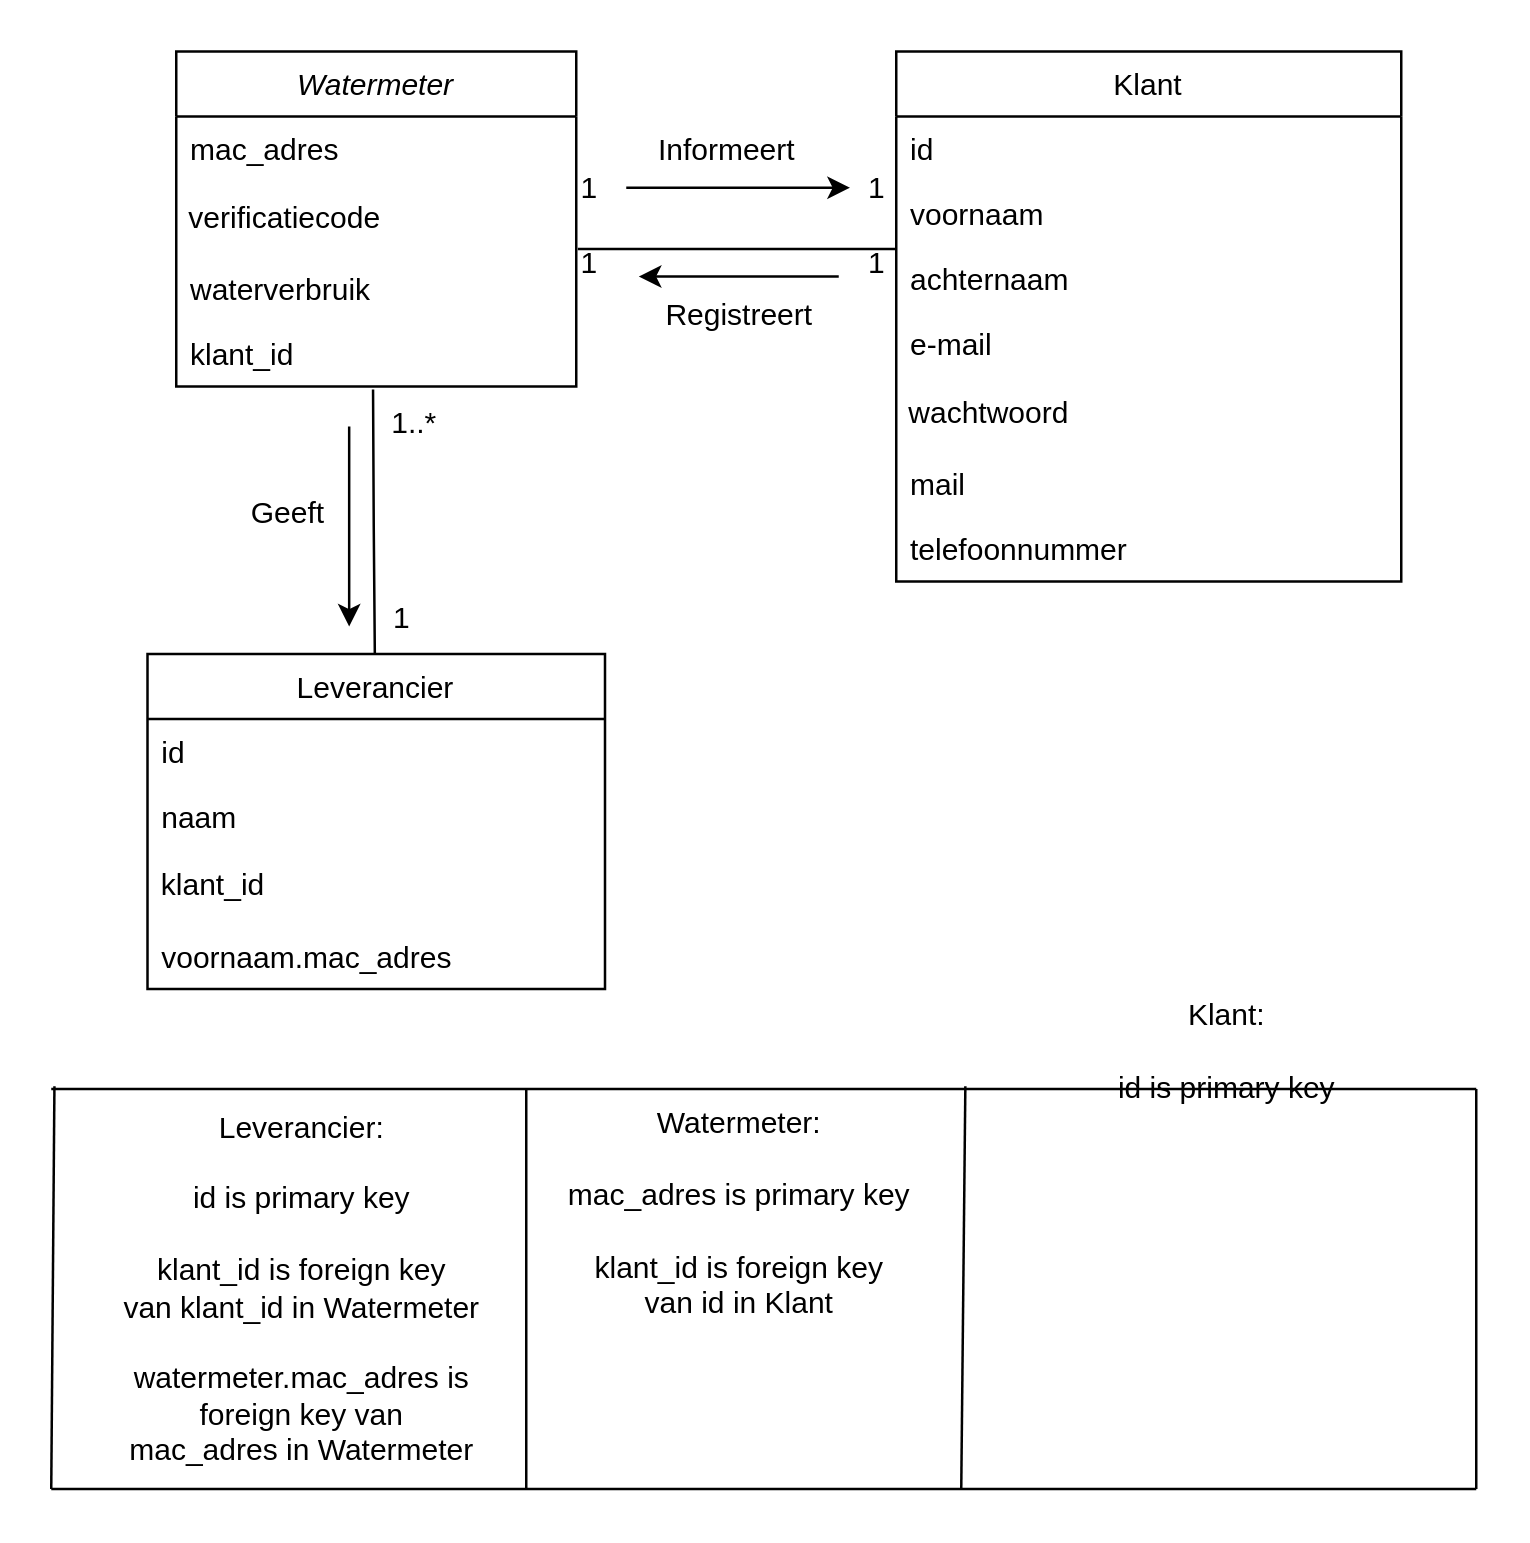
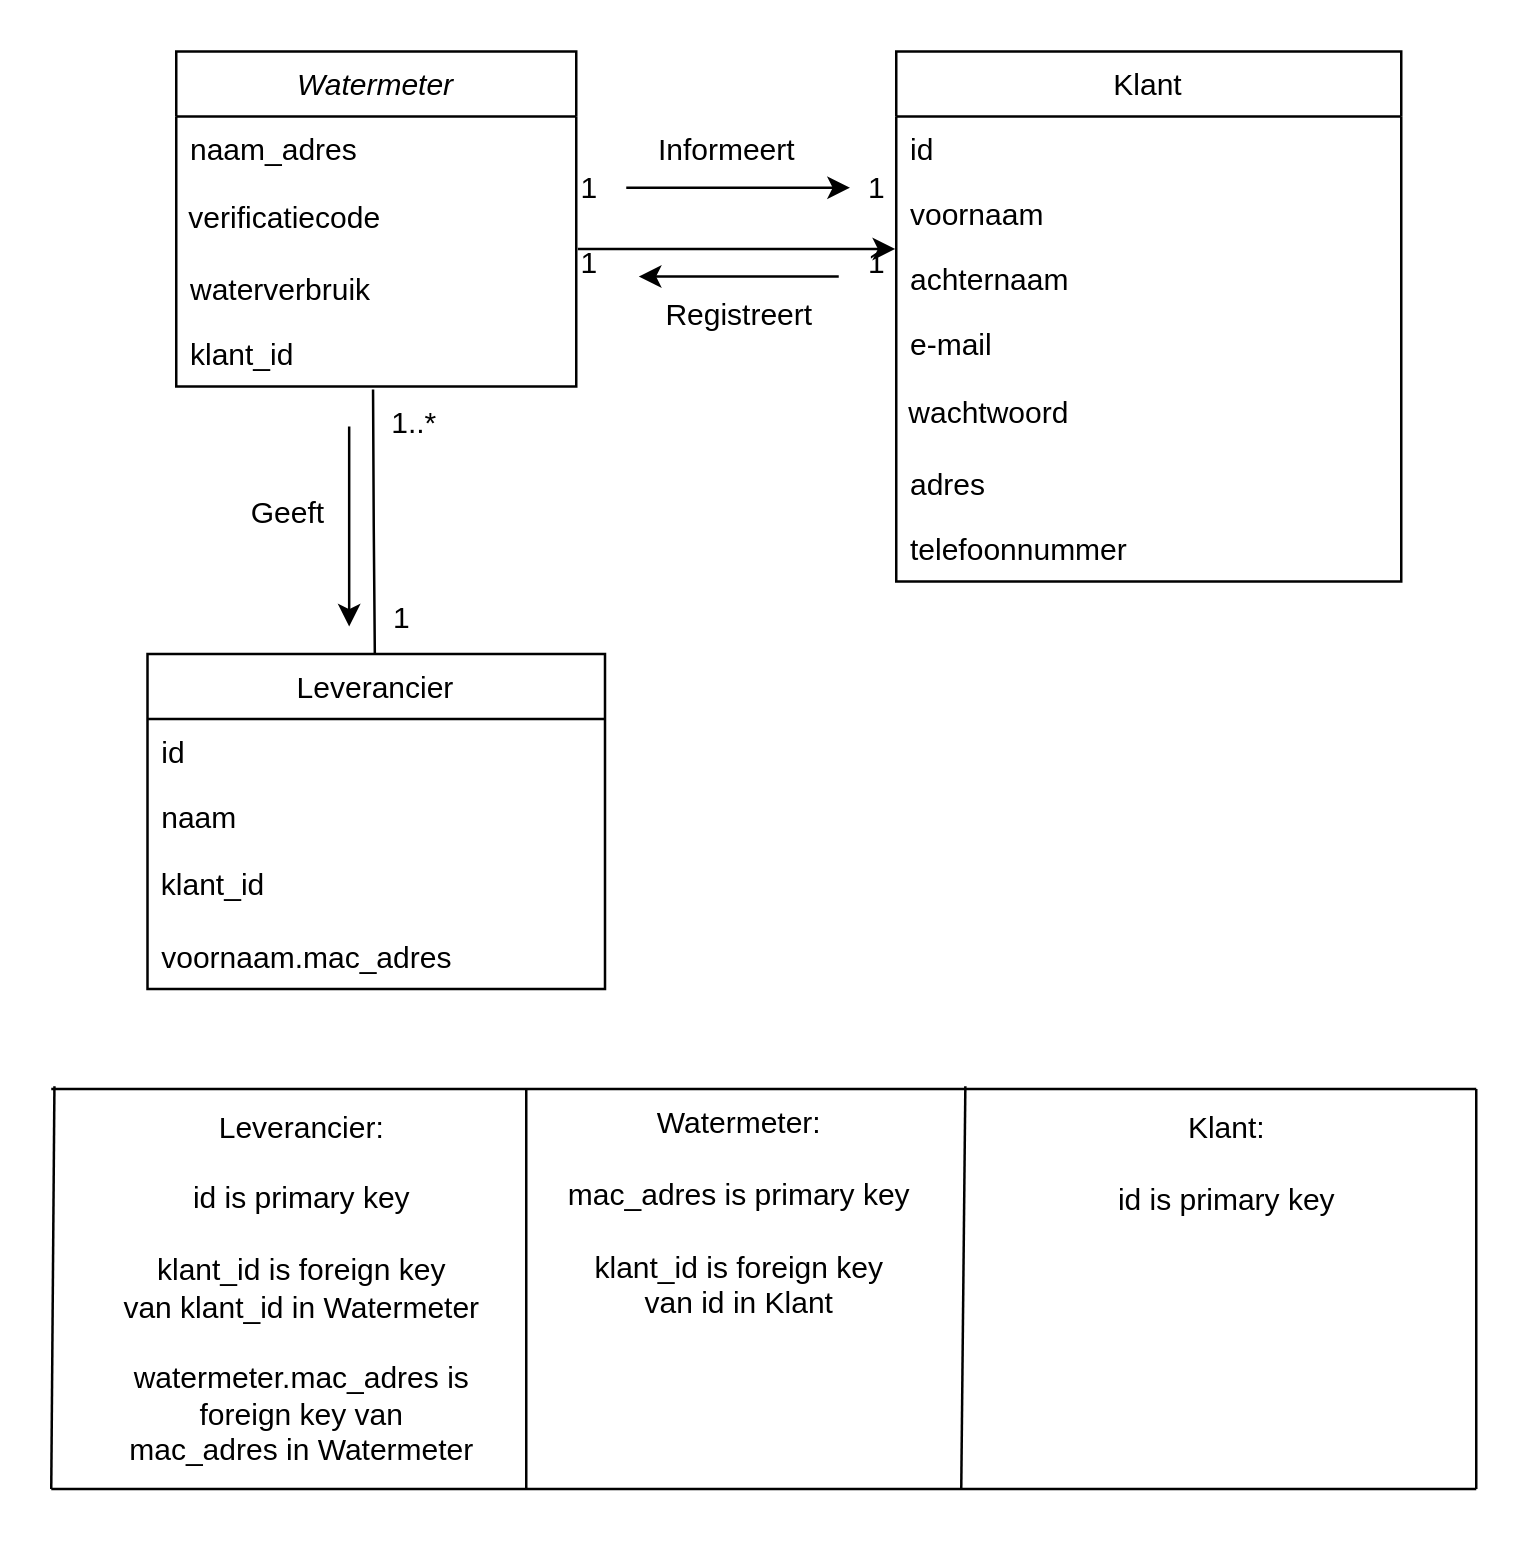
  <mxCell id="0" />
  <mxCell id="1" parent="0" />
  <mxCell id="2" value="Watermeter" style="swimlane;fontStyle=2;align=center;verticalAlign=top;childLayout=stackLayout;horizontal=1;startSize=26;horizontalStack=0;resizeParent=1;resizeLast=0;collapsible=1;marginBottom=0;rounded=0;shadow=0;strokeWidth=1;" parent="1" vertex="1"><mxGeometry x="70" y="20" width="160" height="134" as="geometry"><mxRectangle x="220" y="120" width="160" height="26" as="alternateBounds" /></mxGeometry></mxCell>
- <mxCell id="3" value="mac_adres" style="text;align=left;verticalAlign=top;spacingLeft=4;spacingRight=4;overflow=hidden;rotatable=0;points=[[0,0.5],[1,0.5]];portConstraint=eastwest;" parent="2" vertex="1"><mxGeometry y="26" width="160" height="26" as="geometry" /></mxCell>
+ <mxCell id="3" value="naam_adres" style="text;align=left;verticalAlign=top;spacingLeft=4;spacingRight=4;overflow=hidden;rotatable=0;points=[[0,0.5],[1,0.5]];portConstraint=eastwest;" parent="2" vertex="1"><mxGeometry y="26" width="160" height="26" as="geometry" /></mxCell>
  <mxCell id="4" value="&lt;div align=&quot;left&quot;&gt;&amp;nbsp;verificatiecode&lt;/div&gt;" style="text;html=1;align=left;verticalAlign=middle;resizable=0;points=[];autosize=1;strokeColor=none;fillColor=none;" parent="2" vertex="1"><mxGeometry y="52" width="160" height="30" as="geometry" /></mxCell>
  <mxCell id="5" value="waterverbruik" style="text;align=left;verticalAlign=top;spacingLeft=4;spacingRight=4;overflow=hidden;rotatable=0;points=[[0,0.5],[1,0.5]];portConstraint=eastwest;rounded=0;shadow=0;html=0;" parent="2" vertex="1"><mxGeometry y="82" width="160" height="26" as="geometry" /></mxCell>
  <mxCell id="6" value="klant_id" style="text;align=left;verticalAlign=top;spacingLeft=4;spacingRight=4;overflow=hidden;rotatable=0;points=[[0,0.5],[1,0.5]];portConstraint=eastwest;rounded=0;shadow=0;html=0;" parent="2" vertex="1"><mxGeometry y="108" width="160" height="26" as="geometry" /></mxCell>
  <mxCell id="7" value="Leverancier" style="swimlane;fontStyle=0;align=center;verticalAlign=top;childLayout=stackLayout;horizontal=1;startSize=26;horizontalStack=0;resizeParent=1;resizeLast=0;collapsible=1;marginBottom=0;rounded=0;shadow=0;strokeWidth=1;" parent="1" vertex="1"><mxGeometry x="58.5" y="261" width="183" height="134" as="geometry"><mxRectangle x="208.5" y="361" width="160" height="26" as="alternateBounds" /></mxGeometry></mxCell>
  <mxCell id="8" value="id" style="text;align=left;verticalAlign=top;spacingLeft=4;spacingRight=4;overflow=hidden;rotatable=0;points=[[0,0.5],[1,0.5]];portConstraint=eastwest;" parent="7" vertex="1"><mxGeometry y="26" width="183" height="26" as="geometry" /></mxCell>
  <mxCell id="9" value="naam" style="text;align=left;verticalAlign=top;spacingLeft=4;spacingRight=4;overflow=hidden;rotatable=0;points=[[0,0.5],[1,0.5]];portConstraint=eastwest;rounded=0;shadow=0;html=0;" parent="7" vertex="1"><mxGeometry y="52" width="183" height="26" as="geometry" /></mxCell>
  <mxCell id="10" value="&lt;div align=&quot;left&quot;&gt;&amp;nbsp;klant_id&lt;/div&gt;" style="text;html=1;align=left;verticalAlign=middle;resizable=0;points=[];autosize=1;strokeColor=none;fillColor=none;" parent="7" vertex="1"><mxGeometry y="78" width="183" height="30" as="geometry" /></mxCell>
  <mxCell id="11" value="voornaam.mac_adres" style="text;align=left;verticalAlign=top;spacingLeft=4;spacingRight=4;overflow=hidden;rotatable=0;points=[[0,0.5],[1,0.5]];portConstraint=eastwest;" vertex="1" parent="7"><mxGeometry y="108" width="183" height="26" as="geometry" /></mxCell>
  <mxCell id="12" value="Klant" style="swimlane;fontStyle=0;align=center;verticalAlign=top;childLayout=stackLayout;horizontal=1;startSize=26;horizontalStack=0;resizeParent=1;resizeLast=0;collapsible=1;marginBottom=0;rounded=0;shadow=0;strokeWidth=1;" parent="1" vertex="1"><mxGeometry x="358" y="20" width="202" height="212" as="geometry"><mxRectangle x="508" y="120" width="160" height="26" as="alternateBounds" /></mxGeometry></mxCell>
  <mxCell id="13" value="id" style="text;align=left;verticalAlign=top;spacingLeft=4;spacingRight=4;overflow=hidden;rotatable=0;points=[[0,0.5],[1,0.5]];portConstraint=eastwest;rounded=0;shadow=0;html=0;" parent="12" vertex="1"><mxGeometry y="26" width="202" height="26" as="geometry" /></mxCell>
  <mxCell id="14" value="voornaam" style="text;align=left;verticalAlign=top;spacingLeft=4;spacingRight=4;overflow=hidden;rotatable=0;points=[[0,0.5],[1,0.5]];portConstraint=eastwest;" parent="12" vertex="1"><mxGeometry y="52" width="202" height="26" as="geometry" /></mxCell>
  <mxCell id="15" value="achternaam" style="text;align=left;verticalAlign=top;spacingLeft=4;spacingRight=4;overflow=hidden;rotatable=0;points=[[0,0.5],[1,0.5]];portConstraint=eastwest;rounded=0;shadow=0;html=0;" parent="12" vertex="1"><mxGeometry y="78" width="202" height="26" as="geometry" /></mxCell>
  <mxCell id="16" value="e-mail" style="text;align=left;verticalAlign=top;spacingLeft=4;spacingRight=4;overflow=hidden;rotatable=0;points=[[0,0.5],[1,0.5]];portConstraint=eastwest;rounded=0;shadow=0;html=0;" parent="12" vertex="1"><mxGeometry y="104" width="202" height="26" as="geometry" /></mxCell>
  <mxCell id="17" value="&lt;div align=&quot;left&quot;&gt;&amp;nbsp;wachtwoord&lt;/div&gt;" style="text;html=1;strokeColor=none;fillColor=none;align=left;verticalAlign=middle;whiteSpace=wrap;rounded=0;" parent="12" vertex="1"><mxGeometry y="130" width="202" height="30" as="geometry" /></mxCell>
- <mxCell id="18" value="mail" style="text;align=left;verticalAlign=top;spacingLeft=4;spacingRight=4;overflow=hidden;rotatable=0;points=[[0,0.5],[1,0.5]];portConstraint=eastwest;rounded=0;shadow=0;html=0;" parent="12" vertex="1"><mxGeometry y="160" width="202" height="26" as="geometry" /></mxCell>
+ <mxCell id="18" value="adres" style="text;align=left;verticalAlign=top;spacingLeft=4;spacingRight=4;overflow=hidden;rotatable=0;points=[[0,0.5],[1,0.5]];portConstraint=eastwest;rounded=0;shadow=0;html=0;" parent="12" vertex="1"><mxGeometry y="160" width="202" height="26" as="geometry" /></mxCell>
  <mxCell id="19" value="telefoonnummer" style="text;align=left;verticalAlign=top;spacingLeft=4;spacingRight=4;overflow=hidden;rotatable=0;points=[[0,0.5],[1,0.5]];portConstraint=eastwest;" parent="12" vertex="1"><mxGeometry y="186" width="202" height="26" as="geometry" /></mxCell>
  <mxCell id="20" value="&lt;div&gt;Leverancier:&lt;/div&gt;&lt;div&gt;&lt;br&gt;&lt;/div&gt;id is primary key&lt;div&gt;&lt;br&gt;klant_id is foreign key&lt;br&gt;van klant_id in Watermeter&lt;br&gt;&lt;br&gt;watermeter.mac_adres is &lt;br&gt;foreign key van &lt;br&gt;mac_adres in Watermeter&lt;br&gt;&lt;/div&gt;" style="text;html=1;align=center;verticalAlign=middle;resizable=0;points=[];autosize=1;strokeColor=none;fillColor=none;" parent="1" vertex="1"><mxGeometry x="30" y="435" width="180" height="160" as="geometry" /></mxCell>
  <mxCell id="21" value="&lt;div&gt;Watermeter:&lt;/div&gt;&lt;div&gt;&lt;br&gt;&lt;/div&gt;&lt;div&gt;mac_adres is primary key&lt;br&gt;&lt;/div&gt;&lt;div&gt;&lt;br&gt;&lt;/div&gt;&lt;div&gt;klant_id is foreign key&lt;br&gt;van id in Klant&lt;/div&gt;" style="text;html=1;align=center;verticalAlign=middle;resizable=0;points=[];autosize=1;strokeColor=none;fillColor=none;" parent="1" vertex="1"><mxGeometry x="210" y="435" width="170" height="100" as="geometry" /></mxCell>
- <mxCell id="22" value="&lt;div&gt;Klant:&lt;/div&gt;&lt;div&gt;&lt;br&gt;&lt;/div&gt;&lt;div&gt;id is primary key&lt;br&gt;&lt;/div&gt;" style="text;html=1;align=center;verticalAlign=middle;resizable=0;points=[];autosize=1;strokeColor=none;fillColor=none;" parent="1" vertex="1"><mxGeometry x="430" y="390" width="120" height="60" as="geometry" /></mxCell>
+ <mxCell id="22" value="&lt;div&gt;Klant:&lt;/div&gt;&lt;div&gt;&lt;br&gt;&lt;/div&gt;&lt;div&gt;id is primary key&lt;br&gt;&lt;/div&gt;" style="text;html=1;align=center;verticalAlign=middle;resizable=0;points=[];autosize=1;strokeColor=none;fillColor=none;" parent="1" vertex="1"><mxGeometry x="430" y="435" width="120" height="60" as="geometry" /></mxCell>
  <mxCell id="23" value="" style="endArrow=none;html=1;rounded=0;" parent="1" edge="1"><mxGeometry width="50" height="50" relative="1" as="geometry"><mxPoint x="210" y="435" as="sourcePoint" /><mxPoint x="210" y="595" as="targetPoint" /></mxGeometry></mxCell>
  <mxCell id="24" value="" style="endArrow=none;html=1;rounded=0;entryX=0.492;entryY=1.045;entryDx=0;entryDy=0;entryPerimeter=0;" parent="1" source="7" target="6" edge="1"><mxGeometry width="50" height="50" relative="1" as="geometry"><mxPoint x="149" y="260" as="sourcePoint" /><mxPoint x="459" y="262" as="targetPoint" /><Array as="points"><mxPoint x="149" y="210" /></Array></mxGeometry></mxCell>
  <mxCell id="25" value="Informeert" style="text;html=1;align=center;verticalAlign=middle;resizable=0;points=[];autosize=1;strokeColor=none;fillColor=none;" parent="1" vertex="1"><mxGeometry x="245" y="45" width="90" height="30" as="geometry" /></mxCell>
  <mxCell id="26" value="" style="endArrow=classic;html=1;rounded=0;entryX=1.05;entryY=0.983;entryDx=0;entryDy=0;entryPerimeter=0;exitX=1;exitY=0.483;exitDx=0;exitDy=0;exitPerimeter=0;" parent="1" source="32" target="25" edge="1"><mxGeometry width="50" height="50" relative="1" as="geometry"><mxPoint x="260" y="74" as="sourcePoint" /><mxPoint x="310" y="110" as="targetPoint" /></mxGeometry></mxCell>
  <mxCell id="27" value="Geeft" style="text;html=1;strokeColor=none;fillColor=none;align=center;verticalAlign=middle;whiteSpace=wrap;rounded=0;" parent="1" vertex="1"><mxGeometry x="85" y="190" width="60" height="30" as="geometry" /></mxCell>
  <mxCell id="28" value="" style="endArrow=classic;html=1;rounded=0;" parent="1" edge="1"><mxGeometry width="50" height="50" relative="1" as="geometry"><mxPoint x="139.17" y="170" as="sourcePoint" /><mxPoint x="139.17" y="250" as="targetPoint" /></mxGeometry></mxCell>
  <mxCell id="29" value="1" style="text;html=1;align=center;verticalAlign=middle;resizable=0;points=[];autosize=1;strokeColor=none;fillColor=none;" parent="1" vertex="1"><mxGeometry x="145" y="232" width="30" height="30" as="geometry" /></mxCell>
  <mxCell id="30" value="1..*" style="text;html=1;align=center;verticalAlign=middle;resizable=0;points=[];autosize=1;strokeColor=none;fillColor=none;" parent="1" vertex="1"><mxGeometry x="145" y="154" width="40" height="30" as="geometry" /></mxCell>
  <mxCell id="31" value="1" style="text;html=1;align=center;verticalAlign=middle;resizable=0;points=[];autosize=1;strokeColor=none;fillColor=none;" parent="1" vertex="1"><mxGeometry x="335" y="60" width="30" height="30" as="geometry" /></mxCell>
  <mxCell id="32" value="1" style="text;html=1;align=center;verticalAlign=middle;resizable=0;points=[];autosize=1;strokeColor=none;fillColor=none;" parent="1" vertex="1"><mxGeometry x="220" y="60" width="30" height="30" as="geometry" /></mxCell>
  <mxCell id="33" value="" style="endArrow=none;html=1;rounded=0;" parent="1" edge="1"><mxGeometry width="50" height="50" relative="1" as="geometry"><mxPoint x="385.64" y="433.88" as="sourcePoint" /><mxPoint x="384" y="595" as="targetPoint" /></mxGeometry></mxCell>
  <mxCell id="34" value="" style="endArrow=none;html=1;rounded=0;" parent="1" edge="1"><mxGeometry width="50" height="50" relative="1" as="geometry"><mxPoint x="21.27" y="433.88" as="sourcePoint" /><mxPoint x="20" y="595" as="targetPoint" /></mxGeometry></mxCell>
  <mxCell id="35" value="" style="endArrow=none;html=1;rounded=0;" parent="1" edge="1"><mxGeometry width="50" height="50" relative="1" as="geometry"><mxPoint x="590" y="435" as="sourcePoint" /><mxPoint x="590" y="595" as="targetPoint" /></mxGeometry></mxCell>
  <mxCell id="36" value="" style="endArrow=none;html=1;rounded=0;" parent="1" edge="1"><mxGeometry width="50" height="50" relative="1" as="geometry"><mxPoint x="20" y="435" as="sourcePoint" /><mxPoint x="590" y="435" as="targetPoint" /></mxGeometry></mxCell>
  <mxCell id="37" value="" style="endArrow=none;html=1;rounded=0;" parent="1" edge="1"><mxGeometry width="50" height="50" relative="1" as="geometry"><mxPoint x="20" y="595" as="sourcePoint" /><mxPoint x="590" y="595" as="targetPoint" /></mxGeometry></mxCell>
  <mxCell id="38" value="" style="endArrow=classic;html=1;rounded=0;" edge="1" parent="1"><mxGeometry width="50" height="50" relative="1" as="geometry"><mxPoint x="335" y="110" as="sourcePoint" /><mxPoint x="255" y="110" as="targetPoint" /></mxGeometry></mxCell>
- <mxCell id="39" value="" style="endArrow=none;html=1;rounded=0;entryX=-0.002;entryY=0.038;entryDx=0;entryDy=0;exitX=1.004;exitY=0.9;exitDx=0;exitDy=0;exitPerimeter=0;entryPerimeter=0;" edge="1" parent="1" source="4" target="15"><mxGeometry width="50" height="50" relative="1" as="geometry"><mxPoint x="231.56" y="100.32" as="sourcePoint" /><mxPoint x="358.44" y="100" as="targetPoint" /></mxGeometry></mxCell>
+ <mxCell id="39" value="" style="endArrow=classic;html=1;rounded=0;entryX=-0.002;entryY=0.038;entryDx=0;entryDy=0;exitX=1.004;exitY=0.9;exitDx=0;exitDy=0;exitPerimeter=0;entryPerimeter=0;" edge="1" parent="1" source="4" target="15"><mxGeometry width="50" height="50" relative="1" as="geometry"><mxPoint x="231.56" y="100.32" as="sourcePoint" /><mxPoint x="358.44" y="100" as="targetPoint" /></mxGeometry></mxCell>
  <mxCell id="40" value="Registreert" style="text;html=1;align=center;verticalAlign=middle;resizable=0;points=[];autosize=1;strokeColor=none;fillColor=none;" vertex="1" parent="1"><mxGeometry x="250" y="111" width="90" height="30" as="geometry" /></mxCell>
  <mxCell id="41" value="1" style="text;html=1;align=center;verticalAlign=middle;resizable=0;points=[];autosize=1;strokeColor=none;fillColor=none;" vertex="1" parent="1"><mxGeometry x="220" y="90" width="30" height="30" as="geometry" /></mxCell>
  <mxCell id="42" value="1" style="text;html=1;align=center;verticalAlign=middle;resizable=0;points=[];autosize=1;strokeColor=none;fillColor=none;" vertex="1" parent="1"><mxGeometry x="335" y="90" width="30" height="30" as="geometry" /></mxCell>
